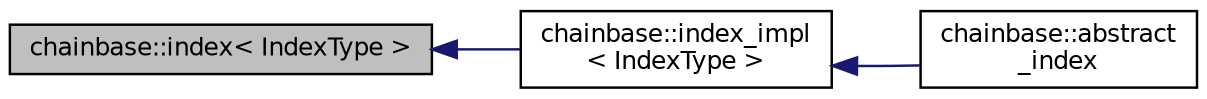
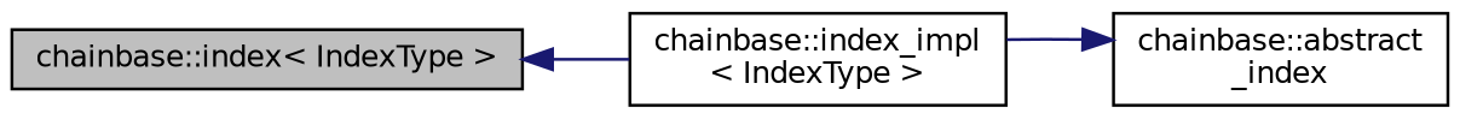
  digraph {
    rankdir=LR
    node [color=black fillcolor=white fontname=Helvetica fontsize=10 shape=record style=filled]
    edge [color=midnightblue dir=back fontname=Helvetica fontsize=10 labelfontname=Helvetica labelfontsize=10 style=solid]
    n1 [fillcolor=grey75 fontcolor=black height=0.2 label="chainbase::index\< IndexType \>" width=0.4]
    n2 [height=0.2 label="chainbase::index_impl\l\< IndexType \>" width=0.4]
    n3 [height=0.2 label="chainbase::abstract\l_index" width=0.4]
    n1 -> n2
-   n2 -> n3
+   n3 -> n2
  }
